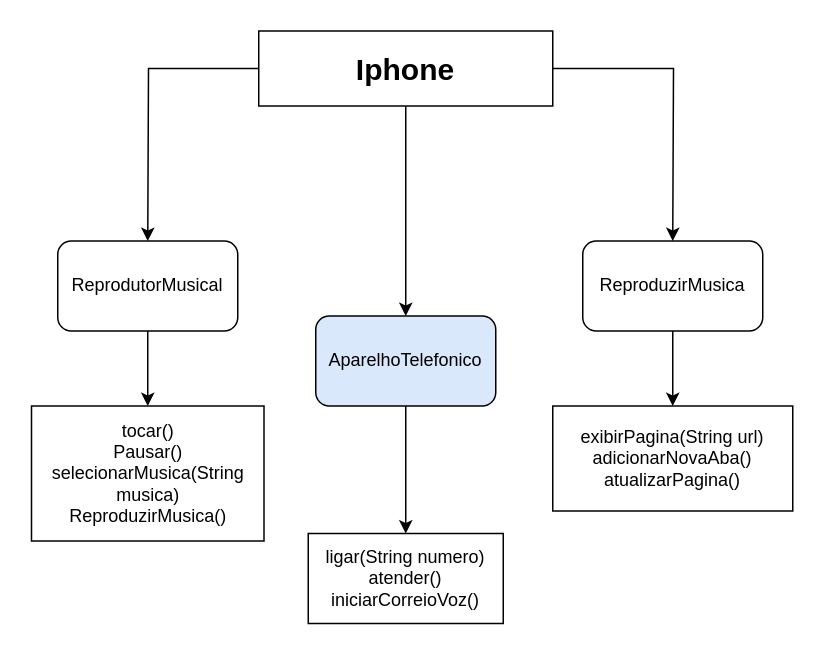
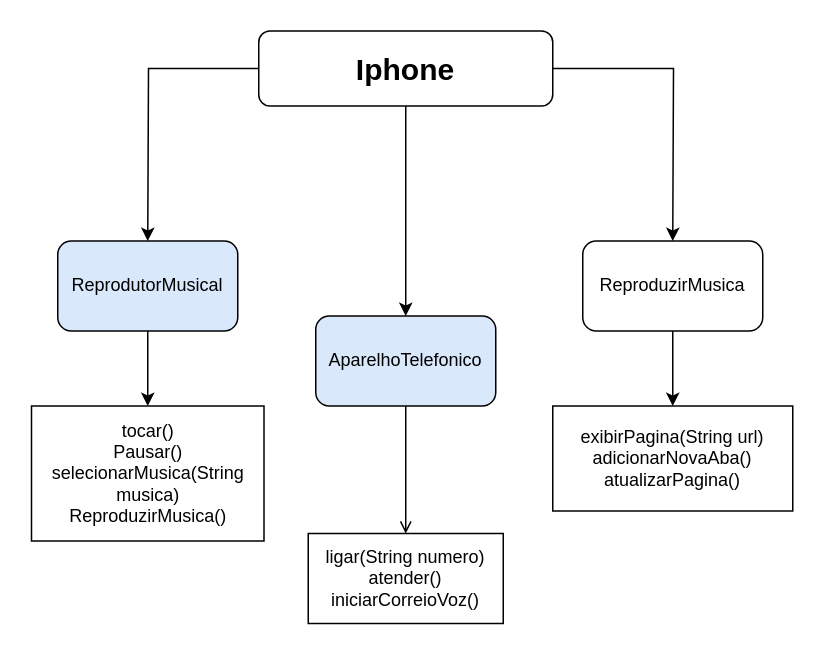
  <mxCell id="0" />
  <mxCell id="1" parent="0" />
  <mxCell id="2" style="edgeStyle=orthogonalEdgeStyle;rounded=0;orthogonalLoop=1;jettySize=auto;html=1;" edge="1" parent="1" source="5"><mxGeometry relative="1" as="geometry"><mxPoint x="98" y="160" as="targetPoint" /></mxGeometry></mxCell>
  <mxCell id="3" style="edgeStyle=orthogonalEdgeStyle;rounded=0;orthogonalLoop=1;jettySize=auto;html=1;" edge="1" parent="1" source="5"><mxGeometry relative="1" as="geometry"><mxPoint x="270" y="210" as="targetPoint" /></mxGeometry></mxCell>
  <mxCell id="4" style="edgeStyle=orthogonalEdgeStyle;rounded=0;orthogonalLoop=1;jettySize=auto;html=1;" edge="1" parent="1" source="5"><mxGeometry relative="1" as="geometry"><mxPoint x="448" y="160" as="targetPoint" /></mxGeometry></mxCell>
- <mxCell id="5" value="&lt;b style=&quot;font-size: 20px;&quot;&gt;Iphone&lt;/b&gt;" style="rounded=0;whiteSpace=wrap;html=1;" vertex="1" parent="1"><mxGeometry x="172" y="20" width="196" height="50" as="geometry" /></mxCell>
+ <mxCell id="5" value="&lt;b style=&quot;font-size: 20px;&quot;&gt;Iphone&lt;/b&gt;" style="whiteSpace=wrap;html=1;rounded=1;" vertex="1" parent="1"><mxGeometry x="172" y="20" width="196" height="50" as="geometry" /></mxCell>
  <mxCell id="6" style="edgeStyle=orthogonalEdgeStyle;rounded=0;orthogonalLoop=1;jettySize=auto;html=1;" edge="1" parent="1" source="7" target="12"><mxGeometry relative="1" as="geometry"><mxPoint x="98" y="330" as="targetPoint" /></mxGeometry></mxCell>
- <mxCell id="7" value="ReprodutorMusical" style="rounded=1;whiteSpace=wrap;html=1;" vertex="1" parent="1"><mxGeometry x="38" y="160" width="120" height="60" as="geometry" /></mxCell>
- <mxCell id="8" style="edgeStyle=orthogonalEdgeStyle;rounded=0;orthogonalLoop=1;jettySize=auto;html=1;" edge="1" parent="1" source="9" target="13"><mxGeometry relative="1" as="geometry"><mxPoint x="270" y="330" as="targetPoint" /></mxGeometry></mxCell>
+ <mxCell id="7" value="ReprodutorMusical" style="rounded=1;whiteSpace=wrap;html=1;fillColor=#dae8fc;" vertex="1" parent="1"><mxGeometry x="38" y="160" width="120" height="60" as="geometry" /></mxCell>
+ <mxCell id="8" style="edgeStyle=orthogonalEdgeStyle;rounded=0;orthogonalLoop=1;jettySize=auto;html=1;endArrow=open;" edge="1" parent="1" source="9" target="13"><mxGeometry relative="1" as="geometry"><mxPoint x="270" y="330" as="targetPoint" /></mxGeometry></mxCell>
  <mxCell id="9" value="AparelhoTelefonico" style="rounded=1;whiteSpace=wrap;html=1;fillColor=#dae8fc;" vertex="1" parent="1"><mxGeometry x="210" y="210" width="120" height="60" as="geometry" /></mxCell>
  <mxCell id="10" style="edgeStyle=orthogonalEdgeStyle;rounded=0;orthogonalLoop=1;jettySize=auto;html=1;" edge="1" parent="1" source="11" target="14"><mxGeometry relative="1" as="geometry"><mxPoint x="448" y="270" as="targetPoint" /></mxGeometry></mxCell>
  <mxCell id="11" value="ReproduzirMusica" style="rounded=1;whiteSpace=wrap;html=1;" vertex="1" parent="1"><mxGeometry x="388" y="160" width="120" height="60" as="geometry" /></mxCell>
  <mxCell id="12" value="tocar()&lt;br&gt;Pausar()&lt;br&gt;selecionarMusica(String musica)&lt;br&gt;ReproduzirMusica()" style="rounded=0;whiteSpace=wrap;html=1;" vertex="1" parent="1"><mxGeometry x="20.5" y="270" width="155" height="90" as="geometry" /></mxCell>
  <mxCell id="13" value="ligar(String numero)&lt;br&gt;atender()&lt;div&gt;iniciarCorreioVoz()&lt;/div&gt;" style="rounded=0;whiteSpace=wrap;html=1;" vertex="1" parent="1"><mxGeometry x="205" y="355" width="130" height="60" as="geometry" /></mxCell>
  <mxCell id="14" value="exibirPagina(String url)&lt;br&gt;adicionarNovaAba()&lt;br&gt;atualizarPagina()" style="rounded=0;whiteSpace=wrap;html=1;" vertex="1" parent="1"><mxGeometry x="368" y="270" width="160" height="70" as="geometry" /></mxCell>
  <mxCell id="15" style="edgeStyle=orthogonalEdgeStyle;rounded=0;orthogonalLoop=1;jettySize=auto;html=1;exitX=0.5;exitY=1;exitDx=0;exitDy=0;" edge="1" parent="1" source="13" target="13"><mxGeometry relative="1" as="geometry" /></mxCell>
